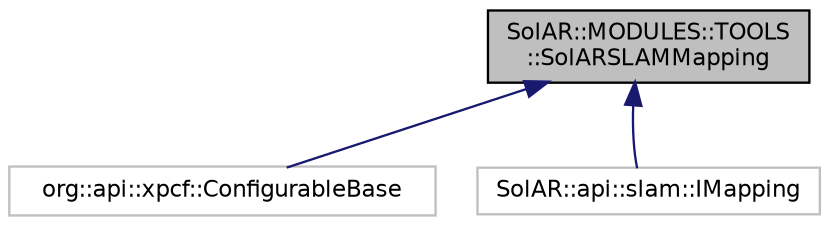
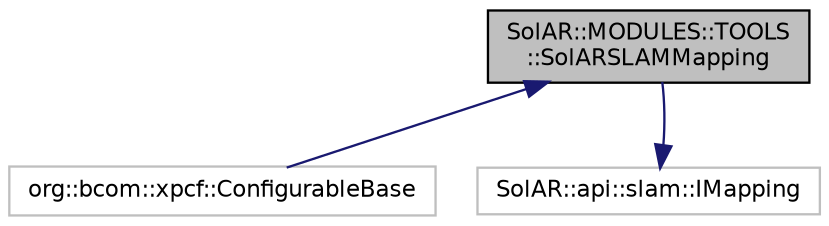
  digraph {
    node [color=grey75 fillcolor=white fontname=Helvetica fontsize=10 shape=record style=filled]
    edge [color=midnightblue dir=back fontname=Helvetica fontsize=10 labelfontname=Helvetica labelfontsize=10 style=solid]
    n1 [color=black fillcolor=grey75 fontcolor=black height=0.2 label="SolAR::MODULES::TOOLS\l::SolARSLAMMapping" width=0.4]
-   n2 [height=0.2 label="org::api::xpcf::ConfigurableBase" width=0.4]
+   n2 [height=0.2 label="org::bcom::xpcf::ConfigurableBase" width=0.4]
    n3 [height=0.2 label="SolAR::api::slam::IMapping" width=0.4]
    n1 -> n2
-   n1 -> n3
+   n3 -> n1
  }
